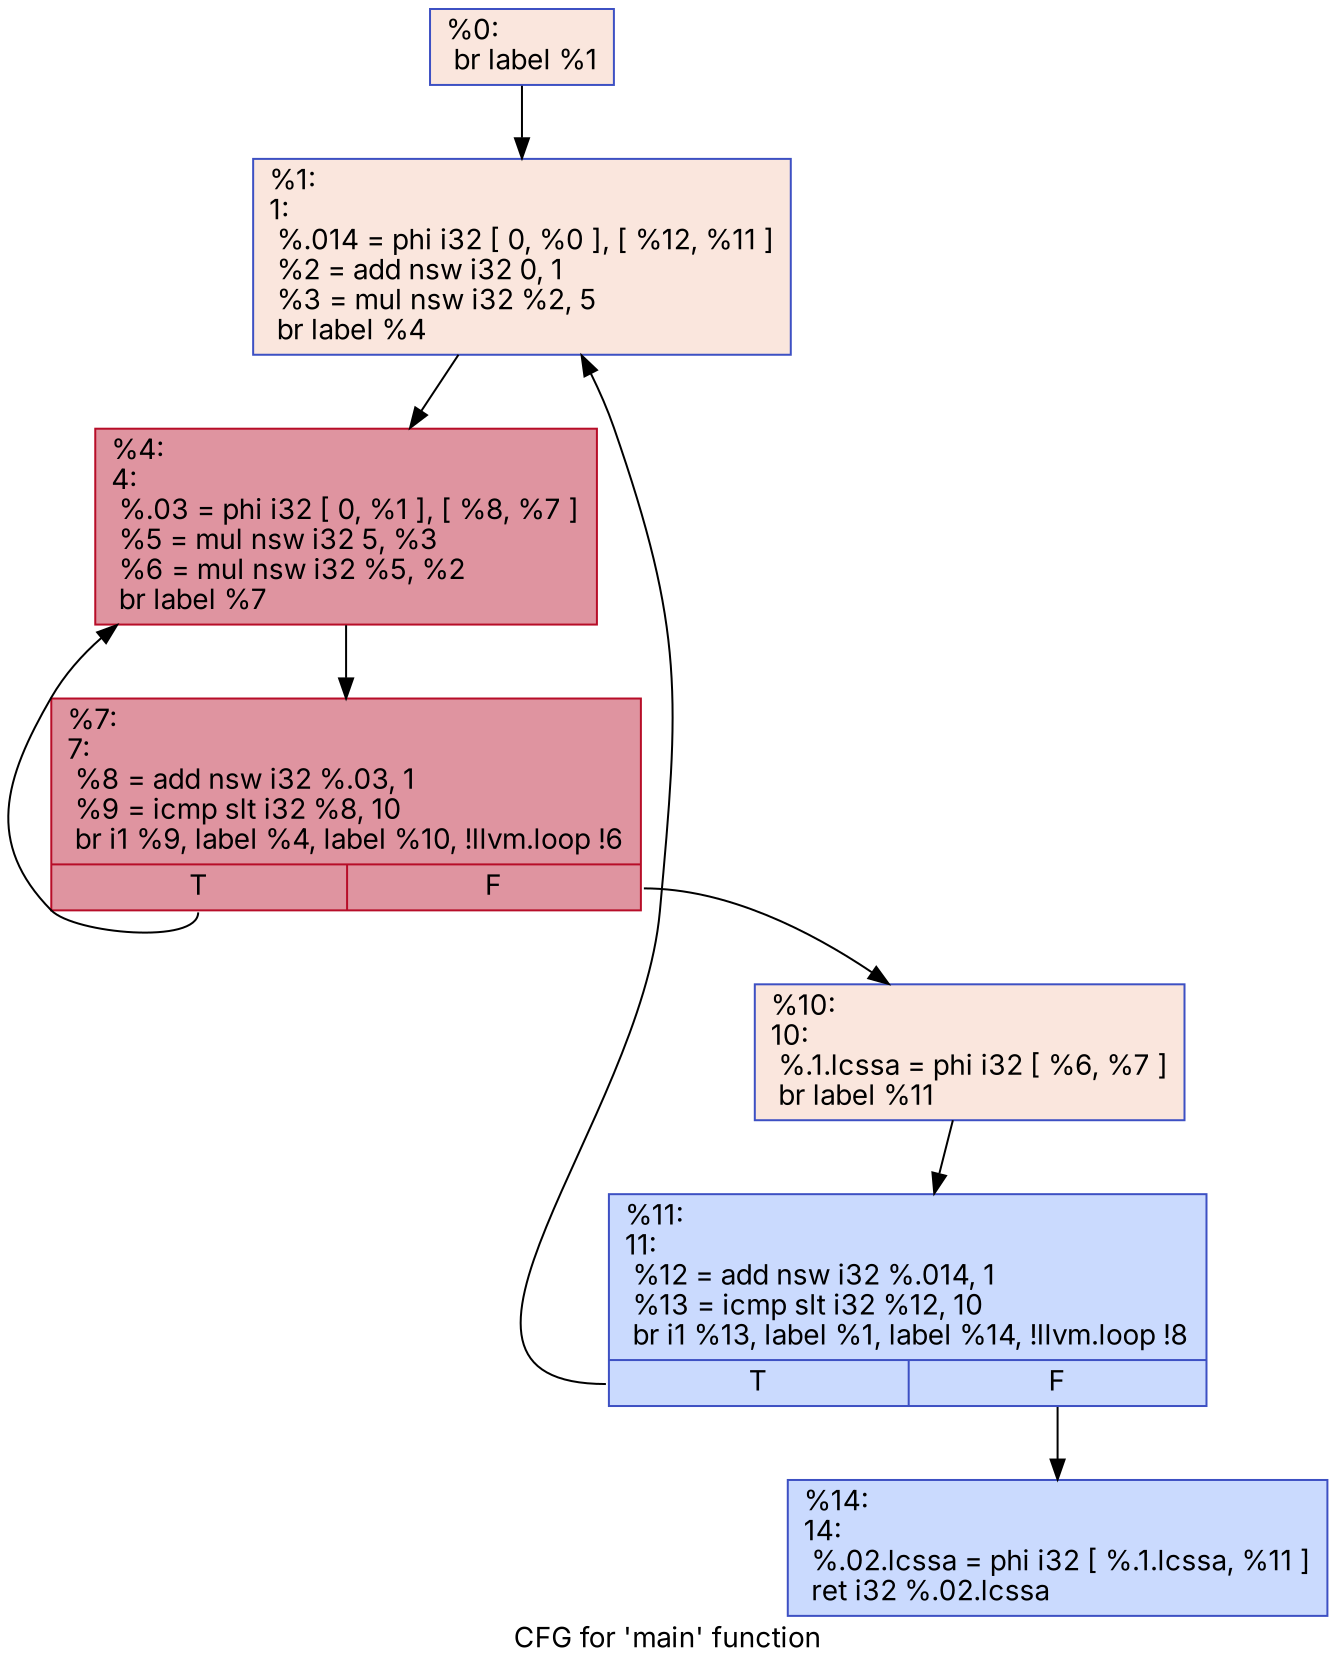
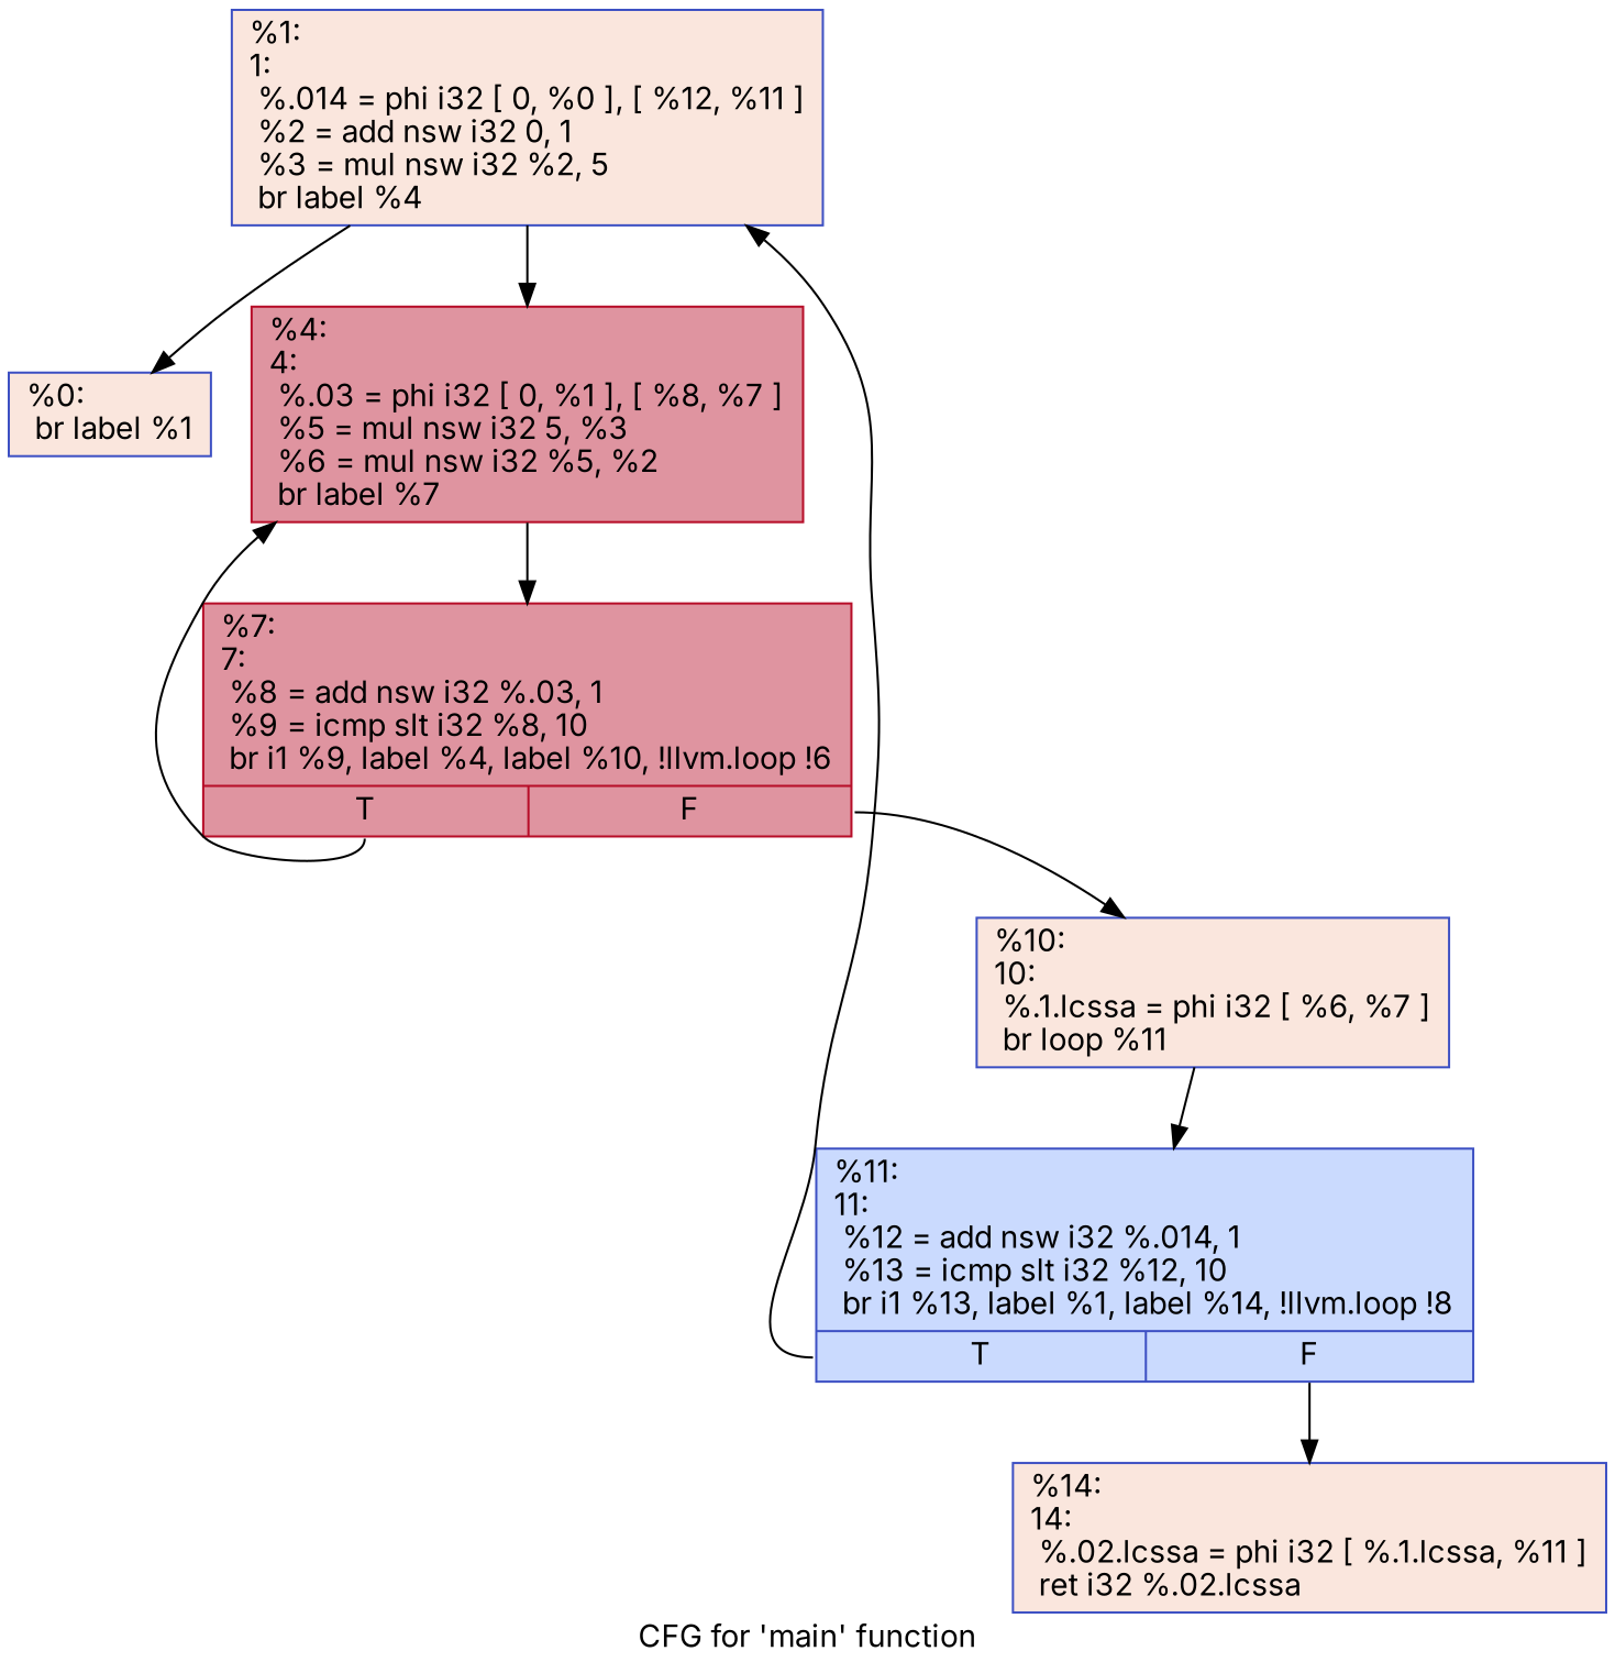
  digraph {
    fontname=Inter
    label="CFG for 'main' function"
    node [color="#3d50c3ff" fillcolor="#f3c7b170" fontname=Inter shape=record style=filled]
    edge [fontname=Inter]
    n1 [label="{%0:\l  br label %1\l}"]
    n2 [label="{%1:\l1:                                                \l  %.014 = phi i32 [ 0, %0 ], [ %12, %11 ]\l  %2 = add nsw i32 0, 1\l  %3 = mul nsw i32 %2, 5\l  br label %4\l}"]
    n3 [color="#b70d28ff" fillcolor="#b70d2870" label="{%4:\l4:                                                \l  %.03 = phi i32 [ 0, %1 ], [ %8, %7 ]\l  %5 = mul nsw i32 5, %3\l  %6 = mul nsw i32 %5, %2\l  br label %7\l}"]
    n4 [color="#b70d28ff" fillcolor="#b70d2870" label="{%7:\l7:                                                \l  %8 = add nsw i32 %.03, 1\l  %9 = icmp slt i32 %8, 10\l  br i1 %9, label %4, label %10, !llvm.loop !6\l|{<s0>T|<s1>F}}"]
-   n5 [label="{%10:\l10:                                               \l  %.1.lcssa = phi i32 [ %6, %7 ]\l  br label %11\l}"]
+   n5 [label="{%10:\l10:                                               \l  %.1.lcssa = phi i32 [ %6, %7 ]\l  br loop %11\l}"]
    n6 [fillcolor="#88abfd70" label="{%11:\l11:                                               \l  %12 = add nsw i32 %.014, 1\l  %13 = icmp slt i32 %12, 10\l  br i1 %13, label %1, label %14, !llvm.loop !8\l|{<s0>T|<s1>F}}"]
-   n7 [fillcolor="#88abfd70" label="{%14:\l14:                                               \l  %.02.lcssa = phi i32 [ %.1.lcssa, %11 ]\l  ret i32 %.02.lcssa\l}"]
-   n1 -> n2
+   n7 [label="{%14:\l14:                                               \l  %.02.lcssa = phi i32 [ %.1.lcssa, %11 ]\l  ret i32 %.02.lcssa\l}"]
+   n2 -> n1
    n2 -> n3
    n3 -> n4
    n4 -> n3 [tailport=s0]
    n4 -> n5 [tailport=s1]
    n5 -> n6
    n6 -> n2 [tailport=s0]
    n6 -> n7 [tailport=s1]
  }
